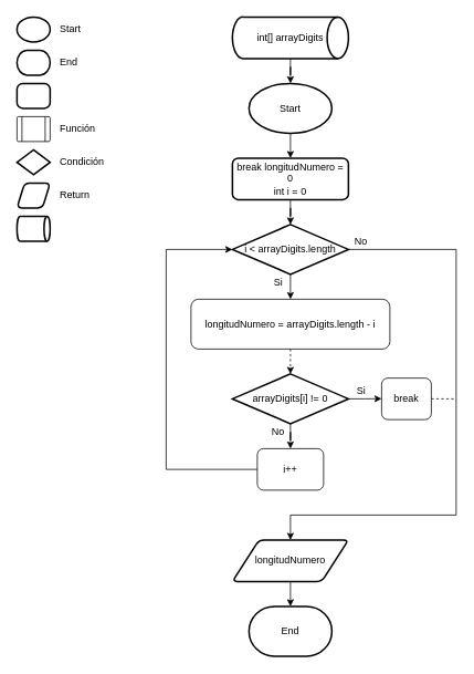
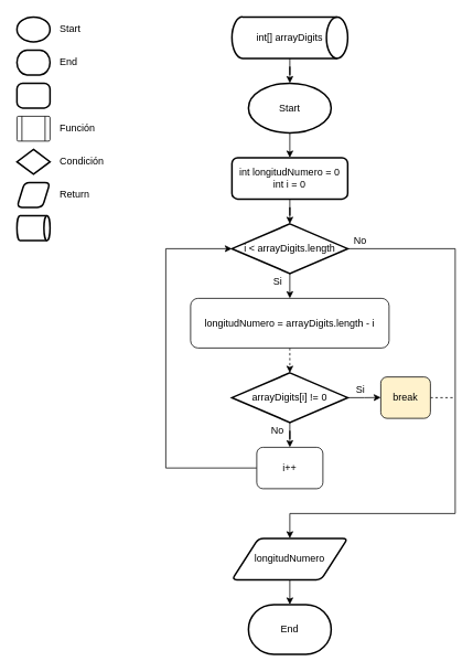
  <mxCell id="0" />
  <mxCell id="1" parent="0" />
  <mxCell id="2" style="edgeStyle=orthogonalEdgeStyle;rounded=0;orthogonalLoop=1;jettySize=auto;html=1;exitX=0.5;exitY=1;exitDx=0;exitDy=0;exitPerimeter=0;entryX=0.5;entryY=0;entryDx=0;entryDy=0;endArrow=classic;endFill=1;" edge="1" parent="1" source="3" target="16"><mxGeometry relative="1" as="geometry" /></mxCell>
  <mxCell id="3" value="Start" style="strokeWidth=2;html=1;shape=mxgraph.flowchart.start_1;whiteSpace=wrap;fillColor=default;align=center;" vertex="1" parent="1"><mxGeometry x="300" y="100" width="100" height="60" as="geometry" /></mxCell>
  <mxCell id="4" value="" style="strokeWidth=2;html=1;shape=mxgraph.flowchart.start_1;whiteSpace=wrap;fillColor=default;align=center;" vertex="1" parent="1"><mxGeometry x="20" y="20" width="40" height="30" as="geometry" /></mxCell>
  <mxCell id="5" value="" style="strokeWidth=2;html=1;shape=mxgraph.flowchart.terminator;whiteSpace=wrap;fillColor=default;align=center;" vertex="1" parent="1"><mxGeometry x="20" y="60" width="40" height="30" as="geometry" /></mxCell>
  <mxCell id="6" value="" style="rounded=1;whiteSpace=wrap;html=1;absoluteArcSize=1;arcSize=14;strokeWidth=2;fillColor=default;align=center;" vertex="1" parent="1"><mxGeometry x="20" y="100" width="40" height="30" as="geometry" /></mxCell>
  <mxCell id="7" value="" style="verticalLabelPosition=bottom;verticalAlign=top;html=1;shape=process;whiteSpace=wrap;rounded=1;size=0.14;arcSize=6;fillColor=default;" vertex="1" parent="1"><mxGeometry x="20" y="140" width="40" height="30" as="geometry" /></mxCell>
  <mxCell id="8" value="&lt;div align=&quot;left&quot;&gt;Start&lt;/div&gt;" style="text;html=1;align=left;verticalAlign=middle;resizable=0;points=[];autosize=1;strokeColor=none;fillColor=none;" vertex="1" parent="1"><mxGeometry x="70" y="25" width="40" height="20" as="geometry" /></mxCell>
  <mxCell id="9" value="&lt;div align=&quot;left&quot;&gt;End&lt;/div&gt;" style="text;html=1;align=left;verticalAlign=middle;resizable=0;points=[];autosize=1;strokeColor=none;fillColor=none;" vertex="1" parent="1"><mxGeometry x="70" y="65" width="40" height="20" as="geometry" /></mxCell>
  <mxCell id="10" value="Función" style="text;html=1;align=left;verticalAlign=middle;resizable=0;points=[];autosize=1;strokeColor=none;fillColor=none;" vertex="1" parent="1"><mxGeometry x="70" y="145" width="60" height="20" as="geometry" /></mxCell>
  <mxCell id="11" value="" style="strokeWidth=2;html=1;shape=mxgraph.flowchart.decision;whiteSpace=wrap;fillColor=default;align=left;" vertex="1" parent="1"><mxGeometry x="20" y="180" width="40" height="30" as="geometry" /></mxCell>
  <mxCell id="12" value="Condición" style="text;html=1;align=left;verticalAlign=middle;resizable=0;points=[];autosize=1;strokeColor=none;fillColor=none;" vertex="1" parent="1"><mxGeometry x="70" y="185" width="70" height="20" as="geometry" /></mxCell>
  <mxCell id="13" value="" style="shape=parallelogram;html=1;strokeWidth=2;perimeter=parallelogramPerimeter;whiteSpace=wrap;rounded=1;arcSize=12;size=0.23;fillColor=default;align=center;" vertex="1" parent="1"><mxGeometry x="20" y="220" width="40" height="30" as="geometry" /></mxCell>
  <mxCell id="14" value="Return" style="text;html=1;align=left;verticalAlign=middle;resizable=0;points=[];autosize=1;strokeColor=none;fillColor=none;" vertex="1" parent="1"><mxGeometry x="70" y="225" width="50" height="20" as="geometry" /></mxCell>
  <mxCell id="15" style="edgeStyle=orthogonalEdgeStyle;rounded=0;orthogonalLoop=1;jettySize=auto;html=1;exitX=0.5;exitY=1;exitDx=0;exitDy=0;endArrow=classic;endFill=1;" edge="1" parent="1" source="16" target="19"><mxGeometry relative="1" as="geometry" /></mxCell>
- <mxCell id="16" value="&lt;div&gt;break longitudNumero = 0&lt;/div&gt;int i = 0" style="rounded=1;whiteSpace=wrap;html=1;absoluteArcSize=1;arcSize=14;strokeWidth=2;" vertex="1" parent="1"><mxGeometry x="280" y="190" width="140" height="50" as="geometry" /></mxCell>
+ <mxCell id="16" value="&lt;div&gt;int longitudNumero = 0&lt;/div&gt;int i = 0" style="rounded=1;whiteSpace=wrap;html=1;absoluteArcSize=1;arcSize=14;strokeWidth=2;" vertex="1" parent="1"><mxGeometry x="280" y="190" width="140" height="50" as="geometry" /></mxCell>
  <mxCell id="17" style="edgeStyle=orthogonalEdgeStyle;rounded=0;orthogonalLoop=1;jettySize=auto;html=1;exitX=0.5;exitY=1;exitDx=0;exitDy=0;exitPerimeter=0;entryX=0.5;entryY=0;entryDx=0;entryDy=0;endArrow=classic;endFill=1;" edge="1" parent="1" source="19" target="26"><mxGeometry relative="1" as="geometry" /></mxCell>
  <mxCell id="18" style="edgeStyle=orthogonalEdgeStyle;rounded=0;orthogonalLoop=1;jettySize=auto;html=1;exitX=1;exitY=0.5;exitDx=0;exitDy=0;exitPerimeter=0;endArrow=classic;endFill=1;entryX=0.5;entryY=0;entryDx=0;entryDy=0;" edge="1" parent="1" source="19" target="35"><mxGeometry relative="1" as="geometry"><mxPoint x="350" y="570" as="targetPoint" /><Array as="points"><mxPoint x="550" y="300" /><mxPoint x="550" y="620" /><mxPoint x="350" y="620" /></Array></mxGeometry></mxCell>
  <mxCell id="19" value="i &amp;lt; arrayDigits.length" style="strokeWidth=2;html=1;shape=mxgraph.flowchart.decision;whiteSpace=wrap;" vertex="1" parent="1"><mxGeometry x="280" y="270" width="140" height="60" as="geometry" /></mxCell>
  <mxCell id="20" style="edgeStyle=orthogonalEdgeStyle;rounded=0;orthogonalLoop=1;jettySize=auto;html=1;exitX=0.5;exitY=1;exitDx=0;exitDy=0;exitPerimeter=0;endArrow=classic;endFill=1;" edge="1" parent="1" source="21" target="3"><mxGeometry relative="1" as="geometry" /></mxCell>
  <mxCell id="21" value="int[] arrayDigits" style="strokeWidth=2;html=1;shape=mxgraph.flowchart.direct_data;whiteSpace=wrap;" vertex="1" parent="1"><mxGeometry x="280" y="20" width="140" height="50" as="geometry" /></mxCell>
  <mxCell id="22" value="" style="strokeWidth=2;html=1;shape=mxgraph.flowchart.direct_data;whiteSpace=wrap;" vertex="1" parent="1"><mxGeometry x="20" y="260" width="40" height="30" as="geometry" /></mxCell>
  <mxCell id="23" value="No" style="text;html=1;align=center;verticalAlign=middle;resizable=0;points=[];autosize=1;strokeColor=none;fillColor=none;" vertex="1" parent="1"><mxGeometry x="420" y="280" width="30" height="20" as="geometry" /></mxCell>
  <mxCell id="24" value="&lt;div&gt;Si&lt;/div&gt;" style="text;html=1;align=center;verticalAlign=middle;resizable=0;points=[];autosize=1;strokeColor=none;fillColor=none;" vertex="1" parent="1"><mxGeometry x="320" y="330" width="30" height="20" as="geometry" /></mxCell>
  <mxCell id="25" style="edgeStyle=orthogonalEdgeStyle;rounded=0;orthogonalLoop=1;jettySize=auto;html=1;exitX=0.5;exitY=1;exitDx=0;exitDy=0;entryX=0.5;entryY=0;entryDx=0;entryDy=0;entryPerimeter=0;endArrow=classic;endFill=1;dashed=1;" edge="1" parent="1" source="26" target="29"><mxGeometry relative="1" as="geometry" /></mxCell>
  <mxCell id="26" value="longitudNumero = arrayDigits.length - i" style="rounded=1;whiteSpace=wrap;html=1;" vertex="1" parent="1"><mxGeometry x="230" y="360" width="240" height="60" as="geometry" /></mxCell>
  <mxCell id="27" style="edgeStyle=orthogonalEdgeStyle;rounded=0;orthogonalLoop=1;jettySize=auto;html=1;exitX=1;exitY=0.5;exitDx=0;exitDy=0;exitPerimeter=0;endArrow=classic;endFill=1;" edge="1" parent="1" source="29"><mxGeometry relative="1" as="geometry"><mxPoint x="460" y="479.862" as="targetPoint" /></mxGeometry></mxCell>
  <mxCell id="28" style="edgeStyle=orthogonalEdgeStyle;rounded=0;orthogonalLoop=1;jettySize=auto;html=1;exitX=0.5;exitY=1;exitDx=0;exitDy=0;exitPerimeter=0;endArrow=classic;endFill=1;" edge="1" parent="1" source="29" target="38"><mxGeometry relative="1" as="geometry" /></mxCell>
  <mxCell id="29" value="arrayDigits[i] != 0" style="strokeWidth=2;html=1;shape=mxgraph.flowchart.decision;whiteSpace=wrap;" vertex="1" parent="1"><mxGeometry x="280" y="450" width="140" height="60" as="geometry" /></mxCell>
  <mxCell id="30" value="No" style="text;html=1;align=center;verticalAlign=middle;resizable=0;points=[];autosize=1;strokeColor=none;fillColor=none;" vertex="1" parent="1"><mxGeometry x="320" y="510" width="30" height="20" as="geometry" /></mxCell>
  <mxCell id="31" value="&lt;div&gt;Si&lt;/div&gt;" style="text;html=1;align=center;verticalAlign=middle;resizable=0;points=[];autosize=1;strokeColor=none;fillColor=none;" vertex="1" parent="1"><mxGeometry x="420" y="460" width="30" height="20" as="geometry" /></mxCell>
  <mxCell id="32" style="edgeStyle=orthogonalEdgeStyle;rounded=0;orthogonalLoop=1;jettySize=auto;html=1;exitX=1;exitY=0.5;exitDx=0;exitDy=0;endArrow=none;endFill=0;dashed=1;" edge="1" parent="1" source="33"><mxGeometry relative="1" as="geometry"><mxPoint x="550" y="479.862" as="targetPoint" /></mxGeometry></mxCell>
- <mxCell id="33" value="break" style="rounded=1;whiteSpace=wrap;html=1;" vertex="1" parent="1"><mxGeometry x="460" y="455" width="60" height="50" as="geometry" /></mxCell>
+ <mxCell id="33" value="break" style="rounded=1;whiteSpace=wrap;html=1;fillColor=#fff2cc;" vertex="1" parent="1"><mxGeometry x="460" y="455" width="60" height="50" as="geometry" /></mxCell>
  <mxCell id="34" style="edgeStyle=orthogonalEdgeStyle;rounded=0;orthogonalLoop=1;jettySize=auto;html=1;exitX=0.5;exitY=1;exitDx=0;exitDy=0;entryX=0.5;entryY=0;entryDx=0;entryDy=0;entryPerimeter=0;endArrow=classic;endFill=1;" edge="1" parent="1" source="35" target="36"><mxGeometry relative="1" as="geometry" /></mxCell>
  <mxCell id="35" value="longitudNumero" style="shape=parallelogram;html=1;strokeWidth=2;perimeter=parallelogramPerimeter;whiteSpace=wrap;rounded=1;arcSize=12;size=0.23;" vertex="1" parent="1"><mxGeometry x="280" y="650" width="140" height="50" as="geometry" /></mxCell>
  <mxCell id="36" value="End" style="strokeWidth=2;html=1;shape=mxgraph.flowchart.terminator;whiteSpace=wrap;" vertex="1" parent="1"><mxGeometry x="300" y="730" width="100" height="60" as="geometry" /></mxCell>
  <mxCell id="37" style="edgeStyle=orthogonalEdgeStyle;rounded=0;orthogonalLoop=1;jettySize=auto;html=1;exitX=0;exitY=0.5;exitDx=0;exitDy=0;entryX=0;entryY=0.5;entryDx=0;entryDy=0;entryPerimeter=0;endArrow=classic;endFill=1;" edge="1" parent="1" source="38" target="19"><mxGeometry relative="1" as="geometry"><Array as="points"><mxPoint x="200" y="565" /><mxPoint x="200" y="300" /></Array></mxGeometry></mxCell>
  <mxCell id="38" value="i++" style="rounded=1;whiteSpace=wrap;html=1;" vertex="1" parent="1"><mxGeometry x="310" y="540" width="80" height="50" as="geometry" /></mxCell>
